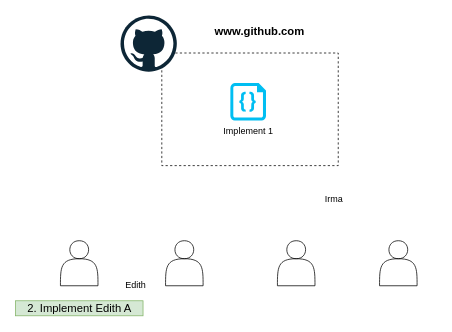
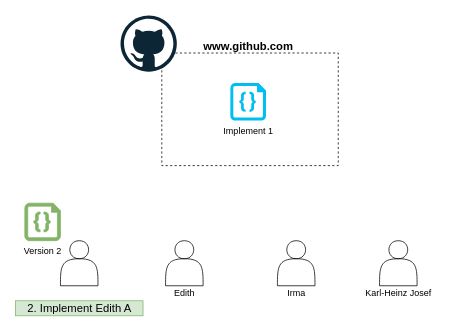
  <mxCell id="0" />
  <mxCell id="1" parent="0" />
  <mxCell id="2" value="" style="rounded=0;whiteSpace=wrap;html=1;dashed=1;fillColor=none;" parent="1" vertex="1"><mxGeometry x="215" y="70" width="235" height="150" as="geometry" /></mxCell>
  <mxCell id="3" value="" style="shape=actor;whiteSpace=wrap;html=1;" parent="1" vertex="1"><mxGeometry x="80" y="320" width="50" height="60" as="geometry" /></mxCell>
  <mxCell id="4" value="" style="shape=actor;whiteSpace=wrap;html=1;" parent="1" vertex="1"><mxGeometry x="505" y="320" width="50" height="60" as="geometry" /></mxCell>
  <mxCell id="5" value="" style="shape=actor;whiteSpace=wrap;html=1;" parent="1" vertex="1"><mxGeometry x="369" y="320" width="50" height="60" as="geometry" /></mxCell>
  <mxCell id="6" value="" style="shape=actor;whiteSpace=wrap;html=1;" parent="1" vertex="1"><mxGeometry x="220" y="320" width="50" height="60" as="geometry" /></mxCell>
- <mxCell id="8" value="Irma" style="text;html=1;align=center;verticalAlign=middle;resizable=0;points=[];autosize=1;" parent="1" vertex="1"><mxGeometry x="424" y="255" width="40" height="20" as="geometry" /></mxCell>
- <mxCell id="9" value="Edith" style="text;html=1;align=center;verticalAlign=middle;resizable=0;points=[];autosize=1;" parent="1" vertex="1"><mxGeometry x="160" y="370" width="40" height="20" as="geometry" /></mxCell>
+ <mxCell id="7" value="Karl-Heinz Josef" style="text;html=1;align=center;verticalAlign=middle;resizable=0;points=[];autosize=1;" parent="1" vertex="1"><mxGeometry x="480" y="380" width="100" height="20" as="geometry" /></mxCell>
+ <mxCell id="8" value="Irma" style="text;html=1;align=center;verticalAlign=middle;resizable=0;points=[];autosize=1;" parent="1" vertex="1"><mxGeometry x="374" y="380" width="40" height="20" as="geometry" /></mxCell>
+ <mxCell id="9" value="Edith" style="text;html=1;align=center;verticalAlign=middle;resizable=0;points=[];autosize=1;" parent="1" vertex="1"><mxGeometry x="225" y="380" width="40" height="20" as="geometry" /></mxCell>
  <mxCell id="10" value="Implement 1" style="verticalLabelPosition=bottom;html=1;verticalAlign=top;align=center;strokeColor=none;fillColor=#00BEF2;shape=mxgraph.azure.code_file;pointerEvents=1;" parent="1" vertex="1"><mxGeometry x="306.25" y="110" width="47.5" height="50" as="geometry" /></mxCell>
  <mxCell id="11" value="" style="dashed=0;outlineConnect=0;html=1;align=center;labelPosition=center;verticalLabelPosition=bottom;verticalAlign=top;shape=mxgraph.weblogos.github;strokeColor=#F19C99;fillColor=#82B366;" parent="1" vertex="1"><mxGeometry x="160" y="20" width="75" height="75" as="geometry" /></mxCell>
- <mxCell id="12" value="www.github.com" style="text;html=1;align=center;verticalAlign=middle;resizable=0;points=[];autosize=1;fontStyle=1;fontSize=15;" parent="1" vertex="1"><mxGeometry x="280" y="30" width="130" height="20" as="geometry" /></mxCell>
+ <mxCell id="12" value="www.github.com" style="text;html=1;align=center;verticalAlign=middle;resizable=0;points=[];autosize=1;fontStyle=1;fontSize=15;" parent="1" vertex="1"><mxGeometry x="265" y="50" width="130" height="20" as="geometry" /></mxCell>
  <mxCell id="13" value="2. Implement Edith A" style="text;html=1;align=center;verticalAlign=middle;resizable=0;points=[];autosize=1;fontSize=15;fillColor=#d5e8d4;strokeColor=#82b366;" parent="1" vertex="1"><mxGeometry x="20" y="400" width="170" height="20" as="geometry" /></mxCell>
+ <mxCell id="14" value="Version 2" style="verticalLabelPosition=bottom;html=1;verticalAlign=top;align=center;strokeColor=#82b366;shape=mxgraph.azure.code_file;pointerEvents=1;fillColor=#82B366;" vertex="1" parent="1"><mxGeometry x="32.5" y="270" width="47.5" height="50" as="geometry" /></mxCell>
